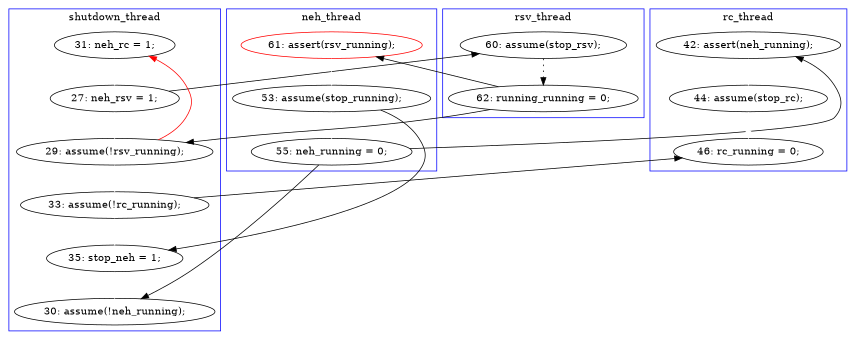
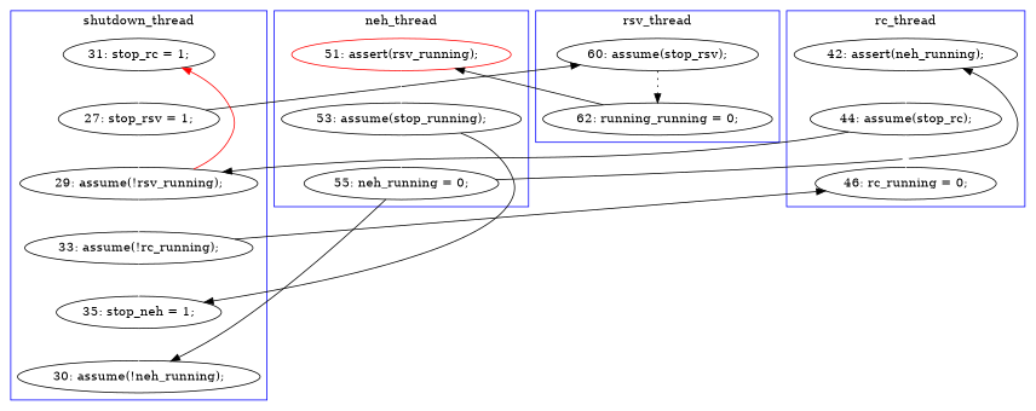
  digraph {
    edge [color=white style=solid]
-   n1 [label="31: neh_rc = 1;"]
-   n2 [label="27: neh_rsv = 1;"]
+   n1 [label="31: stop_rc = 1;"]
+   n2 [label="27: stop_rsv = 1;"]
    n3 [label="29: assume(!rsv_running);"]
    n4 [label="33: assume(!rc_running);"]
    n5 [label="30: assume(!neh_running);"]
    n6 [label="35: stop_neh = 1;"]
    n7 [label="55: neh_running = 0;"]
    n8 [label="53: assume(stop_running);"]
-   n9 [color=red label="61: assert(rsv_running);"]
+   n9 [color=red label="51: assert(rsv_running);"]
    n10 [label="62: running_running = 0;"]
    n11 [label="60: assume(stop_rsv);"]
    n12 [label="42: assert(neh_running);"]
    n13 [label="44: assume(stop_rc);"]
    n14 [label="46: rc_running = 0;"]
    subgraph cluster_1 {
      color=blue
      label=shutdown_thread
      n1
      n2
      n3
      n4
      n5
      n6
    }
    subgraph cluster_2 {
      color=blue
      label=neh_thread
      n7
      n8
      n9
    }
    subgraph cluster_3 {
      color=blue
      label=rsv_thread
      n10
      n11
    }
    subgraph cluster_4 {
      color=blue
      label=rc_thread
      n12
      n13
      n14
    }
    n1 -> n2
    n2 -> n3
    n2 -> n11 [color=black constraint=false]
    n3 -> n1 [color=red constraint=false]
    n3 -> n4
    n4 -> n6
    n4 -> n14 [color=black constraint=false]
    n6 -> n5
    n7 -> n5 [color=black constraint=false]
    n7 -> n12 [color=black constraint=false]
    n8 -> n6 [color=black constraint=false]
    n8 -> n7
    n9 -> n8
-   n10 -> n3 [color=black constraint=false]
+   n13 -> n3 [color=black constraint=false]
    n10 -> n9 [color=black constraint=false]
    n11 -> n10 [color=black style=dotted]
    n12 -> n13
    n13 -> n14
  }
